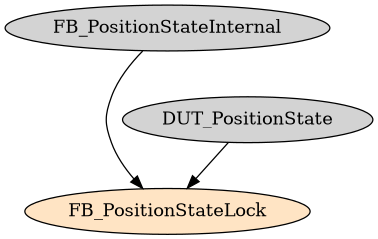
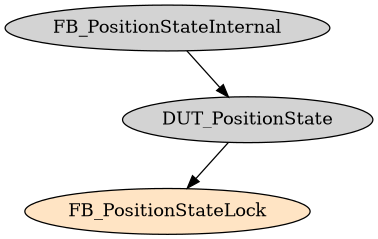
  digraph {
    node [style=filled]
    FB_PositionStateLock [fillcolor=bisque]
    DUT_PositionState
    FB_PositionStateInternal
    DUT_PositionState -> FB_PositionStateLock
-   FB_PositionStateInternal -> FB_PositionStateLock
+   FB_PositionStateInternal -> DUT_PositionState
  }
